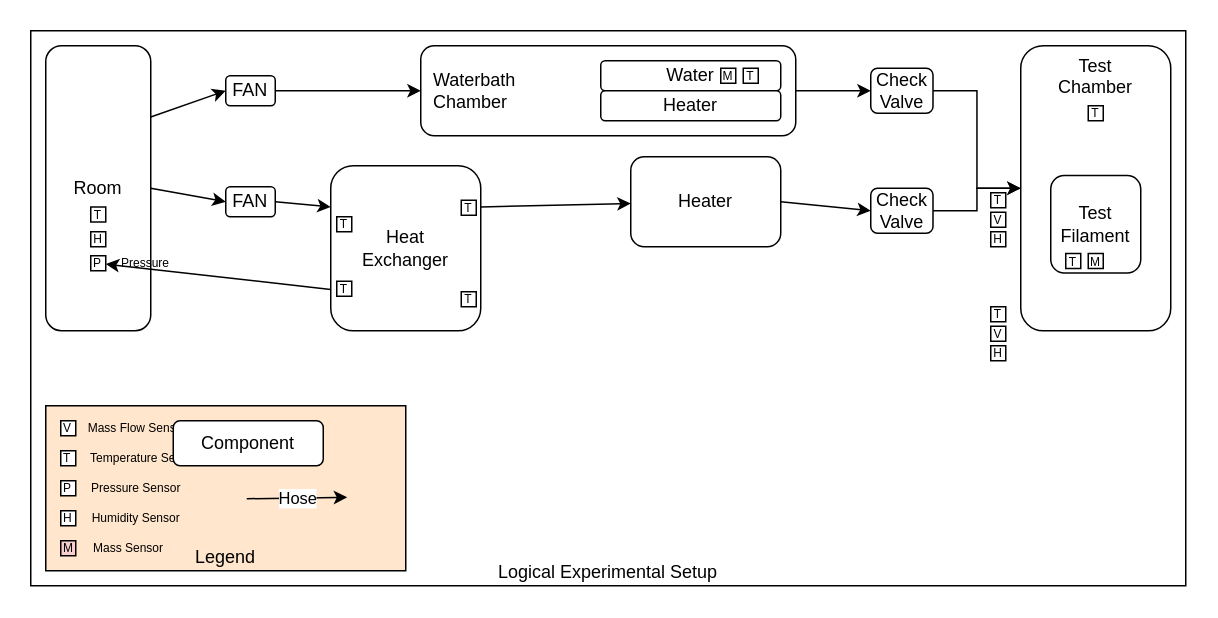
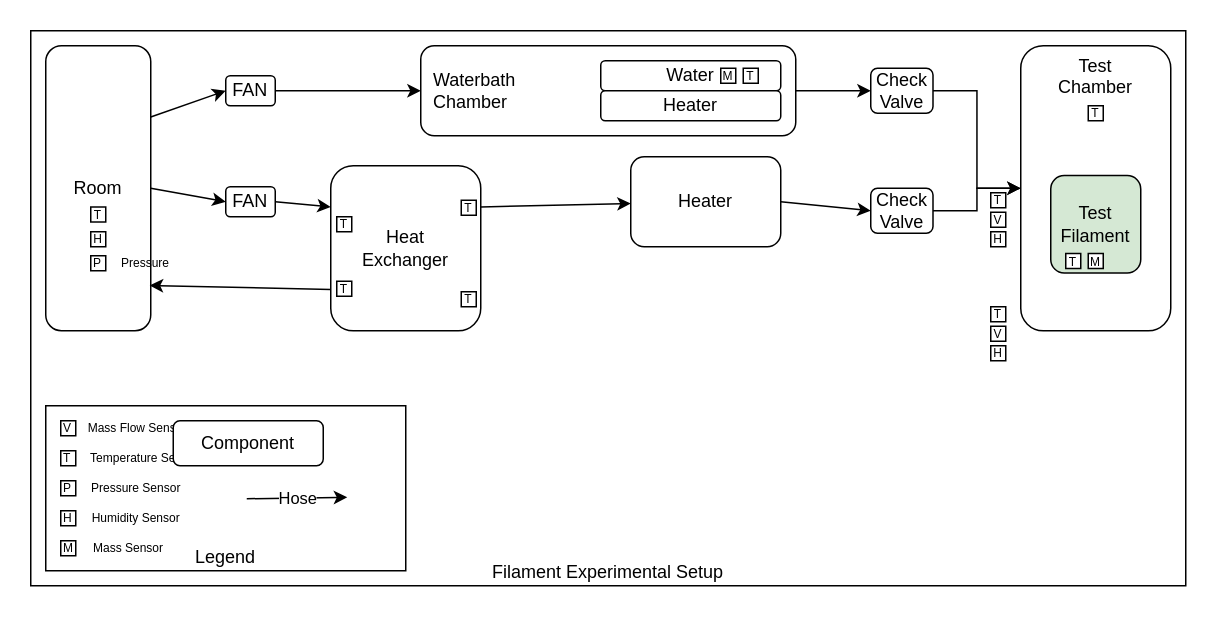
  <mxCell id="0" />
  <mxCell id="1" parent="0" />
- <mxCell id="2" value="Logical Experimental Setup" style="rounded=0;whiteSpace=wrap;html=1;verticalAlign=bottom;movable=1;resizable=1;rotatable=1;deletable=1;editable=1;locked=0;connectable=1;" vertex="1" parent="1"><mxGeometry x="20" y="20" width="770" height="370" as="geometry" /></mxCell>
- <mxCell id="3" value="Legend" style="rounded=0;whiteSpace=wrap;html=1;verticalAlign=bottom;fillColor=#ffe6cc;" vertex="1" parent="1"><mxGeometry x="30" y="270" width="240" height="110" as="geometry" /></mxCell>
+ <mxCell id="2" value="Filament Experimental Setup" style="rounded=0;whiteSpace=wrap;html=1;verticalAlign=bottom;movable=1;resizable=1;rotatable=1;deletable=1;editable=1;locked=0;connectable=1;" vertex="1" parent="1"><mxGeometry x="20" y="20" width="770" height="370" as="geometry" /></mxCell>
+ <mxCell id="3" value="Legend" style="rounded=0;whiteSpace=wrap;html=1;verticalAlign=bottom;" vertex="1" parent="1"><mxGeometry x="30" y="270" width="240" height="110" as="geometry" /></mxCell>
  <mxCell id="4" style="edgeStyle=none;rounded=0;orthogonalLoop=1;jettySize=auto;html=1;exitX=1;exitY=0.25;exitDx=0;exitDy=0;entryX=0;entryY=0.5;entryDx=0;entryDy=0;" edge="1" parent="1" source="6" target="42"><mxGeometry relative="1" as="geometry" /></mxCell>
  <mxCell id="5" style="edgeStyle=none;rounded=0;orthogonalLoop=1;jettySize=auto;html=1;exitX=1;exitY=0.5;exitDx=0;exitDy=0;entryX=0;entryY=0.5;entryDx=0;entryDy=0;" edge="1" parent="1" source="6" target="44"><mxGeometry relative="1" as="geometry" /></mxCell>
  <mxCell id="6" value="Room" style="rounded=1;whiteSpace=wrap;html=1;" vertex="1" parent="1"><mxGeometry x="30" y="30" width="70" height="190" as="geometry" /></mxCell>
  <mxCell id="7" style="edgeStyle=none;rounded=0;orthogonalLoop=1;jettySize=auto;html=1;exitX=1;exitY=0.5;exitDx=0;exitDy=0;entryX=0;entryY=0.5;entryDx=0;entryDy=0;" edge="1" parent="1" source="8" target="46"><mxGeometry relative="1" as="geometry" /></mxCell>
  <mxCell id="8" value="&amp;nbsp; Waterbath&lt;div&gt;&amp;nbsp; Chamber&lt;/div&gt;" style="rounded=1;whiteSpace=wrap;html=1;verticalAlign=middle;align=left;" vertex="1" parent="1"><mxGeometry x="280" y="30" width="250" height="60" as="geometry" /></mxCell>
  <mxCell id="9" style="rounded=0;orthogonalLoop=1;jettySize=auto;html=1;exitX=1;exitY=0.25;exitDx=0;exitDy=0;" edge="1" parent="1" source="10" target="12"><mxGeometry relative="1" as="geometry" /></mxCell>
  <mxCell id="10" value="Heat&lt;div&gt;Exchanger&lt;/div&gt;" style="rounded=1;whiteSpace=wrap;html=1;" vertex="1" parent="1"><mxGeometry x="220" y="110" width="100" height="110" as="geometry" /></mxCell>
  <mxCell id="11" style="edgeStyle=none;rounded=0;orthogonalLoop=1;jettySize=auto;html=1;exitX=1;exitY=0.5;exitDx=0;exitDy=0;entryX=0;entryY=0.5;entryDx=0;entryDy=0;" edge="1" parent="1" source="12" target="48"><mxGeometry relative="1" as="geometry" /></mxCell>
  <mxCell id="12" value="Heater" style="rounded=1;whiteSpace=wrap;html=1;" vertex="1" parent="1"><mxGeometry x="420" y="104" width="100" height="60" as="geometry" /></mxCell>
  <mxCell id="13" value="&lt;div style=&quot;&quot;&gt;Test&lt;/div&gt;&lt;div style=&quot;&quot;&gt;Chamber&lt;/div&gt;" style="rounded=1;whiteSpace=wrap;html=1;align=center;verticalAlign=top;" vertex="1" parent="1"><mxGeometry x="680" y="30" width="100" height="190" as="geometry" /></mxCell>
- <mxCell id="14" style="rounded=0;orthogonalLoop=1;jettySize=auto;html=1;exitX=0;exitY=0.75;exitDx=0;exitDy=0;" edge="1" parent="1" source="10" target="37"><mxGeometry relative="1" as="geometry" /></mxCell>
+ <mxCell id="14" style="rounded=0;orthogonalLoop=1;jettySize=auto;html=1;exitX=0;exitY=0.75;exitDx=0;exitDy=0;entryX=0.99;entryY=0.841;entryDx=0;entryDy=0;entryPerimeter=0;" edge="1" parent="1" source="10" target="6"><mxGeometry relative="1" as="geometry" /></mxCell>
  <mxCell id="15" value="V&amp;nbsp; &amp;nbsp; &amp;nbsp;Mass Flow Sensor" style="html=1;aspect=fixed;fontSize=8;align=left;" vertex="1" parent="1"><mxGeometry x="40" y="280" width="10" height="10" as="geometry" /></mxCell>
  <mxCell id="16" value="T&amp;nbsp; &amp;nbsp; &amp;nbsp; Temperature Sensor" style="html=1;aspect=fixed;fontSize=8;align=left;" vertex="1" parent="1"><mxGeometry x="40" y="300" width="10" height="10" as="geometry" /></mxCell>
  <mxCell id="17" value="P&amp;nbsp; &amp;nbsp; &amp;nbsp; Pressure Sensor" style="html=1;aspect=fixed;fontSize=8;align=left;" vertex="1" parent="1"><mxGeometry x="40" y="320" width="10" height="10" as="geometry" /></mxCell>
  <mxCell id="18" value="H&amp;nbsp; &amp;nbsp; &amp;nbsp; Humidity Sensor" style="html=1;aspect=fixed;fontSize=8;align=left;" vertex="1" parent="1"><mxGeometry x="40" y="340" width="10" height="10" as="geometry" /></mxCell>
- <mxCell id="19" value="M&amp;nbsp; &amp;nbsp; &amp;nbsp; Mass Sensor" style="html=1;aspect=fixed;fontSize=8;align=left;fillColor=#f8cecc;" vertex="1" parent="1"><mxGeometry x="40" y="360" width="10" height="10" as="geometry" /></mxCell>
+ <mxCell id="19" value="M&amp;nbsp; &amp;nbsp; &amp;nbsp; Mass Sensor" style="html=1;aspect=fixed;fontSize=8;align=left;" vertex="1" parent="1"><mxGeometry x="40" y="360" width="10" height="10" as="geometry" /></mxCell>
  <mxCell id="20" value="T" style="whiteSpace=wrap;html=1;aspect=fixed;fontSize=8;" vertex="1" parent="1"><mxGeometry x="60" y="137.5" width="10" height="10" as="geometry" /></mxCell>
  <mxCell id="21" value="T" style="whiteSpace=wrap;html=1;aspect=fixed;fontSize=8;" vertex="1" parent="1"><mxGeometry x="224" y="187" width="10" height="10" as="geometry" /></mxCell>
  <mxCell id="22" value="T" style="whiteSpace=wrap;html=1;aspect=fixed;fontSize=8;" vertex="1" parent="1"><mxGeometry x="224" y="144" width="10" height="10" as="geometry" /></mxCell>
  <mxCell id="23" value="T" style="whiteSpace=wrap;html=1;aspect=fixed;fontSize=8;" vertex="1" parent="1"><mxGeometry x="307" y="194" width="10" height="10" as="geometry" /></mxCell>
  <mxCell id="24" value="T" style="whiteSpace=wrap;html=1;aspect=fixed;fontSize=8;" vertex="1" parent="1"><mxGeometry x="307" y="133" width="10" height="10" as="geometry" /></mxCell>
  <mxCell id="25" value="T" style="whiteSpace=wrap;html=1;aspect=fixed;fontSize=8;" vertex="1" parent="1"><mxGeometry x="660" y="128" width="10" height="10" as="geometry" /></mxCell>
  <mxCell id="26" value="T" style="whiteSpace=wrap;html=1;aspect=fixed;fontSize=8;" vertex="1" parent="1"><mxGeometry x="660" y="204" width="10" height="10" as="geometry" /></mxCell>
  <mxCell id="27" value="T" style="whiteSpace=wrap;html=1;aspect=fixed;fontSize=8;" vertex="1" parent="1"><mxGeometry x="725" y="70" width="10" height="10" as="geometry" /></mxCell>
  <mxCell id="28" value="V" style="whiteSpace=wrap;html=1;aspect=fixed;fontSize=8;" vertex="1" parent="1"><mxGeometry x="660" y="217" width="10" height="10" as="geometry" /></mxCell>
  <mxCell id="29" value="V" style="whiteSpace=wrap;html=1;aspect=fixed;fontSize=8;" vertex="1" parent="1"><mxGeometry x="660" y="141" width="10" height="10" as="geometry" /></mxCell>
  <mxCell id="30" value="H" style="whiteSpace=wrap;html=1;aspect=fixed;fontSize=8;" vertex="1" parent="1"><mxGeometry x="660" y="154" width="10" height="10" as="geometry" /></mxCell>
  <mxCell id="31" value="H" style="whiteSpace=wrap;html=1;aspect=fixed;fontSize=8;" vertex="1" parent="1"><mxGeometry x="660" y="230" width="10" height="10" as="geometry" /></mxCell>
  <mxCell id="32" value="Water" style="rounded=1;whiteSpace=wrap;html=1;" vertex="1" parent="1"><mxGeometry x="400" y="40" width="120" height="20" as="geometry" /></mxCell>
  <mxCell id="33" value="M" style="whiteSpace=wrap;html=1;aspect=fixed;fontSize=8;" vertex="1" parent="1"><mxGeometry x="480" y="45" width="10" height="10" as="geometry" /></mxCell>
  <mxCell id="34" value="Heater" style="rounded=1;whiteSpace=wrap;html=1;" vertex="1" parent="1"><mxGeometry x="400" y="60" width="120" height="20" as="geometry" /></mxCell>
  <mxCell id="35" value="T" style="whiteSpace=wrap;html=1;aspect=fixed;fontSize=8;" vertex="1" parent="1"><mxGeometry x="495" y="45" width="10" height="10" as="geometry" /></mxCell>
  <mxCell id="36" value="H" style="whiteSpace=wrap;html=1;aspect=fixed;fontSize=8;" vertex="1" parent="1"><mxGeometry x="60" y="154" width="10" height="10" as="geometry" /></mxCell>
  <mxCell id="37" value="P&amp;nbsp; &amp;nbsp; &amp;nbsp; Pressure" style="html=1;aspect=fixed;fontSize=8;align=left;" vertex="1" parent="1"><mxGeometry x="60" y="170" width="10" height="10" as="geometry" /></mxCell>
- <mxCell id="38" value="Test Filament" style="rounded=1;whiteSpace=wrap;html=1;" vertex="1" parent="1"><mxGeometry x="700" y="116.5" width="60" height="65" as="geometry" /></mxCell>
+ <mxCell id="38" value="Test Filament" style="rounded=1;whiteSpace=wrap;html=1;fillColor=#d5e8d4;" vertex="1" parent="1"><mxGeometry x="700" y="116.5" width="60" height="65" as="geometry" /></mxCell>
  <mxCell id="39" value="T" style="whiteSpace=wrap;html=1;aspect=fixed;fontSize=8;" vertex="1" parent="1"><mxGeometry x="710" y="168.5" width="10" height="10" as="geometry" /></mxCell>
  <mxCell id="40" value="M" style="whiteSpace=wrap;html=1;aspect=fixed;fontSize=8;" vertex="1" parent="1"><mxGeometry x="725" y="168.5" width="10" height="10" as="geometry" /></mxCell>
  <mxCell id="41" style="edgeStyle=none;rounded=0;orthogonalLoop=1;jettySize=auto;html=1;exitX=1;exitY=0.5;exitDx=0;exitDy=0;entryX=0;entryY=0.5;entryDx=0;entryDy=0;" edge="1" parent="1" source="42" target="8"><mxGeometry relative="1" as="geometry" /></mxCell>
  <mxCell id="42" value="FAN" style="rounded=1;whiteSpace=wrap;html=1;" vertex="1" parent="1"><mxGeometry x="150" y="50" width="33" height="20" as="geometry" /></mxCell>
  <mxCell id="43" style="edgeStyle=none;rounded=0;orthogonalLoop=1;jettySize=auto;html=1;exitX=1;exitY=0.5;exitDx=0;exitDy=0;entryX=0;entryY=0.25;entryDx=0;entryDy=0;" edge="1" parent="1" source="44" target="10"><mxGeometry relative="1" as="geometry" /></mxCell>
  <mxCell id="44" value="FAN" style="rounded=1;whiteSpace=wrap;html=1;" vertex="1" parent="1"><mxGeometry x="150" y="124" width="33" height="20" as="geometry" /></mxCell>
  <mxCell id="45" style="edgeStyle=orthogonalEdgeStyle;rounded=0;orthogonalLoop=1;jettySize=auto;html=1;exitX=1;exitY=0.5;exitDx=0;exitDy=0;entryX=0;entryY=0.5;entryDx=0;entryDy=0;" edge="1" parent="1" source="46" target="13"><mxGeometry relative="1" as="geometry" /></mxCell>
  <mxCell id="46" value="Check&lt;div&gt;Valve&lt;/div&gt;" style="rounded=1;whiteSpace=wrap;html=1;" vertex="1" parent="1"><mxGeometry x="580" y="45" width="41.5" height="30" as="geometry" /></mxCell>
  <mxCell id="47" style="edgeStyle=orthogonalEdgeStyle;rounded=0;orthogonalLoop=1;jettySize=auto;html=1;exitX=1;exitY=0.5;exitDx=0;exitDy=0;entryX=0;entryY=0.5;entryDx=0;entryDy=0;" edge="1" parent="1" source="48" target="13"><mxGeometry relative="1" as="geometry"><mxPoint x="660" y="150" as="targetPoint" /></mxGeometry></mxCell>
  <mxCell id="48" value="Check&lt;div&gt;Valve&lt;/div&gt;" style="rounded=1;whiteSpace=wrap;html=1;" vertex="1" parent="1"><mxGeometry x="580" y="125" width="41.5" height="30" as="geometry" /></mxCell>
  <mxCell id="49" value="Component" style="rounded=1;whiteSpace=wrap;html=1;" vertex="1" parent="1"><mxGeometry x="115" y="280" width="100" height="30" as="geometry" /></mxCell>
  <mxCell id="50" value="" style="endArrow=classic;html=1;rounded=0;" edge="1" parent="1"><mxGeometry width="50" height="50" relative="1" as="geometry"><mxPoint x="164" y="332" as="sourcePoint" /><mxPoint x="231" y="331" as="targetPoint" /></mxGeometry></mxCell>
  <mxCell id="51" value="Hose" style="edgeLabel;html=1;align=center;verticalAlign=middle;resizable=0;points=[];" vertex="1" connectable="0" parent="50"><mxGeometry x="0.411" y="-2" relative="1" as="geometry"><mxPoint x="-14" y="-2" as="offset" /></mxGeometry></mxCell>
